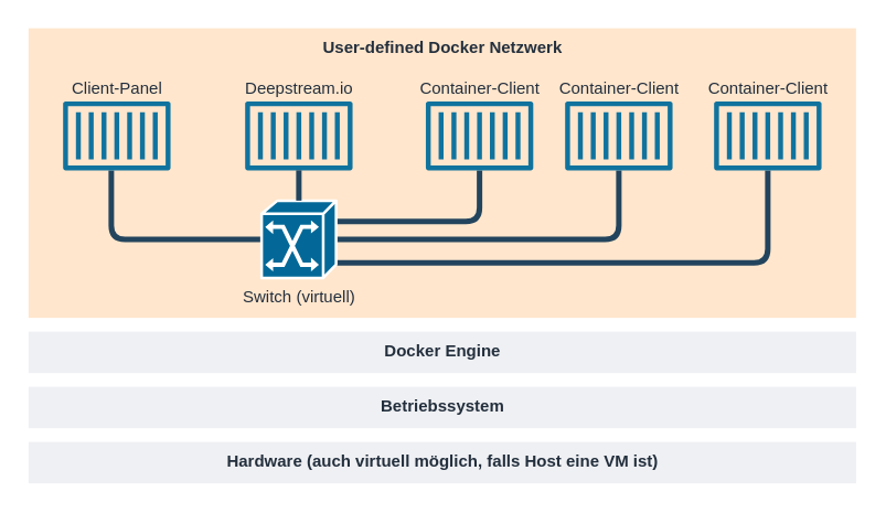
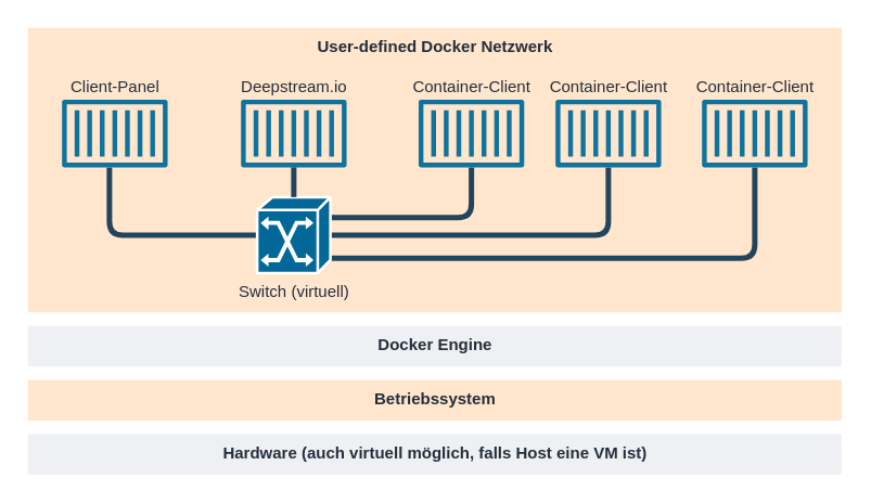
  <mxCell id="0" />
  <mxCell id="1" parent="0" />
  <mxCell id="2" value="&lt;b&gt;User-defined Docker Netzwerk&lt;/b&gt;" style="fillColor=#ffe6cc;strokeColor=none;dashed=0;verticalAlign=top;fontStyle=0;fontColor=#232F3D;labelBackgroundColor=none;html=1;" parent="1" vertex="1"><mxGeometry x="20" y="20" width="600" height="210" as="geometry" /></mxCell>
  <mxCell id="3" value="" style="edgeStyle=elbowEdgeStyle;elbow=horizontal;endArrow=none;html=1;strokeColor=#23445D;endFill=0;strokeWidth=4;rounded=1;exitX=1;exitY=0.5;exitDx=0;exitDy=0;exitPerimeter=0;spacingBottom=0;" parent="1" source="8" target="7" edge="1"><mxGeometry width="100" height="100" relative="1" as="geometry"><mxPoint x="451.44" y="176" as="sourcePoint" /><mxPoint x="450.911" y="123" as="targetPoint" /><Array as="points"><mxPoint x="448" y="140" /><mxPoint x="481" y="140" /></Array></mxGeometry></mxCell>
  <mxCell id="4" value="" style="edgeStyle=elbowEdgeStyle;elbow=horizontal;endArrow=none;html=1;strokeColor=#23445D;endFill=0;strokeWidth=4;rounded=1;endSize=6;targetPerimeterSpacing=0;" parent="1" source="8" target="9" edge="1"><mxGeometry width="100" height="100" relative="1" as="geometry"><mxPoint x="348.41" y="178" as="sourcePoint" /><mxPoint x="348.469" y="125" as="targetPoint" /><Array as="points"><mxPoint x="347" y="160" /><mxPoint x="347" y="150" /><mxPoint x="347" y="160" /><mxPoint x="347" y="150" /><mxPoint x="347" y="160" /><mxPoint x="347" y="150" /><mxPoint x="380" y="140" /><mxPoint x="392" y="140" /></Array></mxGeometry></mxCell>
  <mxCell id="5" value="" style="edgeStyle=elbowEdgeStyle;elbow=horizontal;endArrow=none;html=1;strokeColor=#23445D;endFill=0;strokeWidth=4;rounded=1" parent="1" source="8" target="10" edge="1"><mxGeometry width="100" height="100" relative="1" as="geometry"><mxPoint x="247" y="180" as="sourcePoint" /><mxPoint x="246.588" y="126" as="targetPoint" /><Array as="points"><mxPoint x="556" y="190" /><mxPoint x="556" y="173" /><mxPoint x="410" y="173" /><mxPoint x="550" y="190" /><mxPoint x="556" y="140" /><mxPoint x="589" y="140" /><mxPoint x="279" y="140" /></Array></mxGeometry></mxCell>
  <mxCell id="6" value="" style="edgeStyle=elbowEdgeStyle;elbow=horizontal;endArrow=none;html=1;strokeColor=#23445D;endFill=0;strokeWidth=4;rounded=1" parent="1" source="8" target="11" edge="1"><mxGeometry width="100" height="100" relative="1" as="geometry"><mxPoint x="76" y="180" as="sourcePoint" /><mxPoint x="76" y="127" as="targetPoint" /><Array as="points"><mxPoint x="80" y="130" /><mxPoint x="153" y="150" /><mxPoint x="129" y="140" /></Array></mxGeometry></mxCell>
  <mxCell id="7" value="Container-Client" style="outlineConnect=0;fontColor=#232F3E;gradientColor=none;strokeColor=none;dashed=0;verticalLabelPosition=top;verticalAlign=bottom;align=center;html=1;fontSize=12;fontStyle=0;aspect=fixed;pointerEvents=1;shape=mxgraph.aws4.container_1;fillColor=#10739E;labelPosition=center;" parent="1" vertex="1"><mxGeometry x="409" y="73" width="78" height="50" as="geometry" /></mxCell>
  <mxCell id="8" value="Switch (virtuell)" style="shape=mxgraph.cisco.switches.atm_switch;html=1;pointerEvents=1;dashed=0;fillColor=#036897;strokeColor=#ffffff;strokeWidth=2;verticalLabelPosition=bottom;verticalAlign=top;align=center;outlineConnect=0;fontColor=#232F3E;" parent="1" vertex="1"><mxGeometry x="189" y="145" width="54" height="56" as="geometry" /></mxCell>
  <mxCell id="9" value="Container-Client" style="outlineConnect=0;fontColor=#232F3E;gradientColor=none;strokeColor=none;dashed=0;verticalLabelPosition=top;verticalAlign=bottom;align=center;html=1;fontSize=12;fontStyle=0;aspect=fixed;pointerEvents=1;shape=mxgraph.aws4.container_1;fillColor=#10739E;labelPosition=center;" parent="1" vertex="1"><mxGeometry x="308" y="73" width="78" height="50" as="geometry" /></mxCell>
  <mxCell id="10" value="Container-Client&lt;br&gt;" style="outlineConnect=0;fontColor=#232F3E;gradientColor=none;strokeColor=none;dashed=0;verticalLabelPosition=top;verticalAlign=bottom;align=center;html=1;fontSize=12;fontStyle=0;aspect=fixed;pointerEvents=1;shape=mxgraph.aws4.container_1;fillColor=#10739E;labelPosition=center;" parent="1" vertex="1"><mxGeometry x="517" y="73" width="78" height="50" as="geometry" /></mxCell>
  <mxCell id="11" value="Client-Panel" style="outlineConnect=0;fontColor=#232F3E;gradientColor=none;strokeColor=none;dashed=0;verticalLabelPosition=top;verticalAlign=bottom;align=center;html=1;fontSize=12;fontStyle=0;aspect=fixed;pointerEvents=1;shape=mxgraph.aws4.container_1;fillColor=#10739E;labelPosition=center;" parent="1" vertex="1"><mxGeometry x="45" y="73" width="78" height="50" as="geometry" /></mxCell>
  <mxCell id="12" value="Deepstream.io" style="outlineConnect=0;fontColor=#232F3E;gradientColor=none;strokeColor=none;dashed=0;verticalLabelPosition=top;verticalAlign=bottom;align=center;html=1;fontSize=12;fontStyle=0;aspect=fixed;pointerEvents=1;shape=mxgraph.aws4.container_1;fillColor=#10739E;labelPosition=center;" parent="1" vertex="1"><mxGeometry x="177" y="73" width="78" height="50" as="geometry" /></mxCell>
  <mxCell id="13" value="" style="edgeStyle=elbowEdgeStyle;elbow=horizontal;endArrow=none;html=1;strokeColor=#23445D;endFill=0;strokeWidth=4;rounded=1;exitX=0.5;exitY=0;exitDx=0;exitDy=0;exitPerimeter=0;" parent="1" source="8" target="12" edge="1"><mxGeometry width="100" height="100" relative="1" as="geometry"><mxPoint x="253" y="183" as="sourcePoint" /><mxPoint x="390" y="132.956" as="targetPoint" /><Array as="points"><mxPoint x="216" y="130" /><mxPoint x="402" y="150" /></Array></mxGeometry></mxCell>
  <mxCell id="14" value="&lt;b&gt;Docker Engine&lt;/b&gt;" style="fillColor=#EFF0F3;strokeColor=none;dashed=0;verticalAlign=top;fontStyle=0;fontColor=#232F3D;labelBackgroundColor=none;html=1;" parent="1" vertex="1"><mxGeometry x="20" y="240" width="600" height="30" as="geometry" /></mxCell>
- <mxCell id="15" value="&lt;b&gt;Betriebssystem&lt;/b&gt;" style="fillColor=#EFF0F3;strokeColor=none;dashed=0;verticalAlign=top;fontStyle=0;fontColor=#232F3D;labelBackgroundColor=none;html=1;" parent="1" vertex="1"><mxGeometry x="20" y="280" width="600" height="30" as="geometry" /></mxCell>
+ <mxCell id="15" value="&lt;b&gt;Betriebssystem&lt;/b&gt;" style="fillColor=#ffe6cc;strokeColor=none;dashed=0;verticalAlign=top;fontStyle=0;fontColor=#232F3D;labelBackgroundColor=none;html=1;" parent="1" vertex="1"><mxGeometry x="20" y="280" width="600" height="30" as="geometry" /></mxCell>
  <mxCell id="16" value="&lt;b&gt;Hardware (auch virtuell möglich, falls Host eine VM ist)&lt;/b&gt;" style="fillColor=#EFF0F3;strokeColor=none;dashed=0;verticalAlign=top;fontStyle=0;fontColor=#232F3D;labelBackgroundColor=none;html=1;" parent="1" vertex="1"><mxGeometry x="20" y="320" width="600" height="30" as="geometry" /></mxCell>
